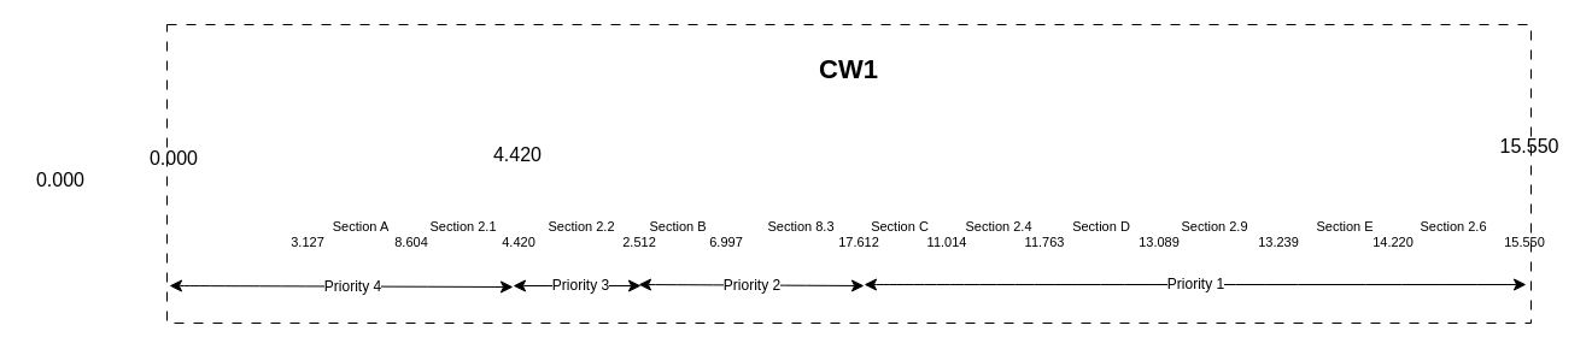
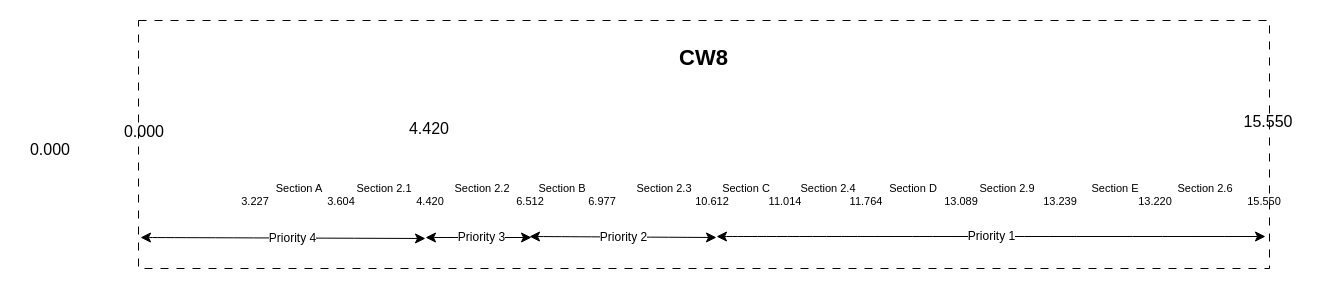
  <mxCell id="0" />
  <mxCell id="1" parent="0" />
- <mxCell id="2" value="&lt;h1&gt;&lt;font style=&quot;font-size: 22px;&quot;&gt;CW1&lt;/font&gt;&lt;/h1&gt;" style="rounded=0;whiteSpace=wrap;html=1;fillColor=none;dashed=1;dashPattern=8 8;horizontal=1;verticalAlign=top;" vertex="1" parent="1"><mxGeometry x="138" y="20" width="1131" height="248" as="geometry" /></mxCell>
+ <mxCell id="2" value="&lt;h1&gt;&lt;font style=&quot;font-size: 22px;&quot;&gt;CW8&lt;/font&gt;&lt;/h1&gt;" style="rounded=0;whiteSpace=wrap;html=1;fillColor=none;dashed=1;dashPattern=8 8;horizontal=1;verticalAlign=top;" vertex="1" parent="1"><mxGeometry x="138" y="20" width="1131" height="248" as="geometry" /></mxCell>
  <mxCell id="3" value="0.000" style="text;strokeColor=none;align=center;fillColor=none;html=1;verticalAlign=middle;whiteSpace=wrap;rounded=0;fontSize=16;" vertex="1" parent="1"><mxGeometry x="20" y="134" width="60" height="30" as="geometry" /></mxCell>
  <mxCell id="4" value="4.420" style="text;strokeColor=none;align=center;fillColor=none;html=1;verticalAlign=middle;whiteSpace=wrap;rounded=0;fontSize=16;" vertex="1" parent="1"><mxGeometry x="399" y="113" width="60" height="30" as="geometry" /></mxCell>
- <mxCell id="5" value="3.127" style="text;strokeColor=none;align=center;fillColor=none;html=1;verticalAlign=middle;whiteSpace=wrap;rounded=0;fontSize=11;" vertex="1" parent="1"><mxGeometry x="224.5" y="186" width="60" height="30" as="geometry" /></mxCell>
- <mxCell id="6" value="8.604" style="text;strokeColor=none;align=center;fillColor=none;html=1;verticalAlign=middle;whiteSpace=wrap;rounded=0;fontSize=11;" vertex="1" parent="1"><mxGeometry x="310.5" y="186" width="60" height="30" as="geometry" /></mxCell>
+ <mxCell id="5" value="3.227" style="text;strokeColor=none;align=center;fillColor=none;html=1;verticalAlign=middle;whiteSpace=wrap;rounded=0;fontSize=11;" vertex="1" parent="1"><mxGeometry x="224.5" y="186" width="60" height="30" as="geometry" /></mxCell>
+ <mxCell id="6" value="3.604" style="text;strokeColor=none;align=center;fillColor=none;html=1;verticalAlign=middle;whiteSpace=wrap;rounded=0;fontSize=11;" vertex="1" parent="1"><mxGeometry x="310.5" y="186" width="60" height="30" as="geometry" /></mxCell>
  <mxCell id="7" value="Section A" style="text;strokeColor=none;align=center;fillColor=none;html=1;verticalAlign=middle;whiteSpace=wrap;rounded=0;fontSize=11;" vertex="1" parent="1"><mxGeometry x="268.5" y="173" width="60" height="30" as="geometry" /></mxCell>
  <mxCell id="8" value="4.420" style="text;strokeColor=none;align=center;fillColor=none;html=1;verticalAlign=middle;whiteSpace=wrap;rounded=0;fontSize=11;" vertex="1" parent="1"><mxGeometry x="400" y="186" width="60" height="30" as="geometry" /></mxCell>
  <mxCell id="9" value="Section 2.1" style="text;strokeColor=none;align=center;fillColor=none;html=1;verticalAlign=middle;whiteSpace=wrap;rounded=0;fontSize=11;" vertex="1" parent="1"><mxGeometry x="354" y="173" width="60" height="30" as="geometry" /></mxCell>
- <mxCell id="10" value="2.512" style="text;strokeColor=none;align=center;fillColor=none;html=1;verticalAlign=middle;whiteSpace=wrap;rounded=0;fontSize=11;" vertex="1" parent="1"><mxGeometry x="500" y="186" width="60" height="30" as="geometry" /></mxCell>
+ <mxCell id="10" value="6.512" style="text;strokeColor=none;align=center;fillColor=none;html=1;verticalAlign=middle;whiteSpace=wrap;rounded=0;fontSize=11;" vertex="1" parent="1"><mxGeometry x="500" y="186" width="60" height="30" as="geometry" /></mxCell>
  <mxCell id="11" value="Section 2.2" style="text;strokeColor=none;align=center;fillColor=none;html=1;verticalAlign=middle;whiteSpace=wrap;rounded=0;fontSize=11;" vertex="1" parent="1"><mxGeometry x="452" y="173" width="60" height="30" as="geometry" /></mxCell>
- <mxCell id="12" value="6.997" style="text;strokeColor=none;align=center;fillColor=none;html=1;verticalAlign=middle;whiteSpace=wrap;rounded=0;fontSize=11;" vertex="1" parent="1"><mxGeometry x="572" y="186" width="60" height="30" as="geometry" /></mxCell>
+ <mxCell id="12" value="6.977" style="text;strokeColor=none;align=center;fillColor=none;html=1;verticalAlign=middle;whiteSpace=wrap;rounded=0;fontSize=11;" vertex="1" parent="1"><mxGeometry x="572" y="186" width="60" height="30" as="geometry" /></mxCell>
  <mxCell id="13" value="Section B" style="text;strokeColor=none;align=center;fillColor=none;html=1;verticalAlign=middle;whiteSpace=wrap;rounded=0;fontSize=11;" vertex="1" parent="1"><mxGeometry x="532" y="173" width="60" height="30" as="geometry" /></mxCell>
- <mxCell id="14" value="17.612" style="text;strokeColor=none;align=center;fillColor=none;html=1;verticalAlign=middle;whiteSpace=wrap;rounded=0;fontSize=11;" vertex="1" parent="1"><mxGeometry x="682" y="186" width="60" height="30" as="geometry" /></mxCell>
- <mxCell id="15" value="Section 8.3" style="text;strokeColor=none;align=center;fillColor=none;html=1;verticalAlign=middle;whiteSpace=wrap;rounded=0;fontSize=11;" vertex="1" parent="1"><mxGeometry x="634" y="173" width="60" height="30" as="geometry" /></mxCell>
+ <mxCell id="14" value="10.612" style="text;strokeColor=none;align=center;fillColor=none;html=1;verticalAlign=middle;whiteSpace=wrap;rounded=0;fontSize=11;" vertex="1" parent="1"><mxGeometry x="682" y="186" width="60" height="30" as="geometry" /></mxCell>
+ <mxCell id="15" value="Section 2.3" style="text;strokeColor=none;align=center;fillColor=none;html=1;verticalAlign=middle;whiteSpace=wrap;rounded=0;fontSize=11;" vertex="1" parent="1"><mxGeometry x="634" y="173" width="60" height="30" as="geometry" /></mxCell>
  <mxCell id="16" value="11.014" style="text;strokeColor=none;align=center;fillColor=none;html=1;verticalAlign=middle;whiteSpace=wrap;rounded=0;fontSize=11;" vertex="1" parent="1"><mxGeometry x="755" y="186" width="60" height="30" as="geometry" /></mxCell>
  <mxCell id="17" value="Section C" style="text;strokeColor=none;align=center;fillColor=none;html=1;verticalAlign=middle;whiteSpace=wrap;rounded=0;fontSize=11;" vertex="1" parent="1"><mxGeometry x="716" y="173" width="60" height="30" as="geometry" /></mxCell>
- <mxCell id="18" value="11.763" style="text;strokeColor=none;align=center;fillColor=none;html=1;verticalAlign=middle;whiteSpace=wrap;rounded=0;fontSize=11;" vertex="1" parent="1"><mxGeometry x="836" y="186" width="60" height="30" as="geometry" /></mxCell>
+ <mxCell id="18" value="11.764" style="text;strokeColor=none;align=center;fillColor=none;html=1;verticalAlign=middle;whiteSpace=wrap;rounded=0;fontSize=11;" vertex="1" parent="1"><mxGeometry x="836" y="186" width="60" height="30" as="geometry" /></mxCell>
  <mxCell id="19" value="Section 2.4" style="text;strokeColor=none;align=center;fillColor=none;html=1;verticalAlign=middle;whiteSpace=wrap;rounded=0;fontSize=11;" vertex="1" parent="1"><mxGeometry x="798" y="173" width="60" height="30" as="geometry" /></mxCell>
  <mxCell id="20" value="13.089" style="text;strokeColor=none;align=center;fillColor=none;html=1;verticalAlign=middle;whiteSpace=wrap;rounded=0;fontSize=11;" vertex="1" parent="1"><mxGeometry x="931" y="186" width="60" height="30" as="geometry" /></mxCell>
  <mxCell id="21" value="Section D" style="text;strokeColor=none;align=center;fillColor=none;html=1;verticalAlign=middle;whiteSpace=wrap;rounded=0;fontSize=11;" vertex="1" parent="1"><mxGeometry x="883" y="173" width="60" height="30" as="geometry" /></mxCell>
  <mxCell id="22" value="13.239" style="text;strokeColor=none;align=center;fillColor=none;html=1;verticalAlign=middle;whiteSpace=wrap;rounded=0;fontSize=11;" vertex="1" parent="1"><mxGeometry x="1030" y="186" width="60" height="30" as="geometry" /></mxCell>
  <mxCell id="23" value="Section 2.9" style="text;strokeColor=none;align=center;fillColor=none;html=1;verticalAlign=middle;whiteSpace=wrap;rounded=0;fontSize=11;" vertex="1" parent="1"><mxGeometry x="977" y="173" width="60" height="30" as="geometry" /></mxCell>
  <mxCell id="24" value="15.550" style="text;strokeColor=none;align=center;fillColor=none;html=1;verticalAlign=middle;whiteSpace=wrap;rounded=0;fontSize=16;" vertex="1" parent="1"><mxGeometry x="1238" y="106" width="60" height="30" as="geometry" /></mxCell>
  <mxCell id="25" value="0.000" style="text;strokeColor=none;align=center;fillColor=none;html=1;verticalAlign=middle;whiteSpace=wrap;rounded=0;fontSize=16;" vertex="1" parent="1"><mxGeometry x="114" y="116" width="60" height="30" as="geometry" /></mxCell>
- <mxCell id="26" value="14.220" style="text;strokeColor=none;align=center;fillColor=none;html=1;verticalAlign=middle;whiteSpace=wrap;rounded=0;fontSize=11;" vertex="1" parent="1"><mxGeometry x="1125" y="186" width="60" height="30" as="geometry" /></mxCell>
+ <mxCell id="26" value="13.220" style="text;strokeColor=none;align=center;fillColor=none;html=1;verticalAlign=middle;whiteSpace=wrap;rounded=0;fontSize=11;" vertex="1" parent="1"><mxGeometry x="1125" y="186" width="60" height="30" as="geometry" /></mxCell>
  <mxCell id="27" value="Section E" style="text;strokeColor=none;align=center;fillColor=none;html=1;verticalAlign=middle;whiteSpace=wrap;rounded=0;fontSize=11;" vertex="1" parent="1"><mxGeometry x="1085" y="173" width="60" height="30" as="geometry" /></mxCell>
  <mxCell id="28" value="15.550" style="text;strokeColor=none;align=center;fillColor=none;html=1;verticalAlign=middle;whiteSpace=wrap;rounded=0;fontSize=11;" vertex="1" parent="1"><mxGeometry x="1234" y="186" width="60" height="30" as="geometry" /></mxCell>
  <mxCell id="29" value="Section 2.6" style="text;strokeColor=none;align=center;fillColor=none;html=1;verticalAlign=middle;whiteSpace=wrap;rounded=0;fontSize=11;" vertex="1" parent="1"><mxGeometry x="1175" y="173" width="60" height="30" as="geometry" /></mxCell>
  <mxCell id="30" value="Priority 1" style="edgeStyle=none;orthogonalLoop=1;jettySize=auto;html=1;endArrow=classic;startArrow=classic;endSize=8;startSize=8;rounded=0;fontSize=12;curved=1;" edge="1" parent="1"><mxGeometry width="140" relative="1" as="geometry"><mxPoint x="716" y="236" as="sourcePoint" /><mxPoint x="1265" y="236" as="targetPoint" /><Array as="points" /></mxGeometry></mxCell>
  <mxCell id="31" value="Priority 2" style="edgeStyle=none;orthogonalLoop=1;jettySize=auto;html=1;endArrow=classic;startArrow=classic;endSize=8;startSize=8;rounded=0;fontSize=12;curved=1;" edge="1" parent="1"><mxGeometry width="140" relative="1" as="geometry"><mxPoint x="529" y="236" as="sourcePoint" /><mxPoint x="716" y="237" as="targetPoint" /><Array as="points" /></mxGeometry></mxCell>
  <mxCell id="32" value="Priority 3" style="edgeStyle=none;orthogonalLoop=1;jettySize=auto;html=1;endArrow=classic;startArrow=classic;endSize=8;startSize=8;rounded=0;fontSize=12;curved=1;" edge="1" parent="1"><mxGeometry x="0.057" width="140" relative="1" as="geometry"><mxPoint x="425" y="237" as="sourcePoint" /><mxPoint x="531" y="237" as="targetPoint" /><Array as="points" /><mxPoint as="offset" /></mxGeometry></mxCell>
  <mxCell id="33" value="Priority 4" style="edgeStyle=none;orthogonalLoop=1;jettySize=auto;html=1;endArrow=classic;startArrow=classic;endSize=8;startSize=8;rounded=0;fontSize=12;curved=1;" edge="1" parent="1"><mxGeometry x="0.067" width="140" relative="1" as="geometry"><mxPoint x="140" y="237" as="sourcePoint" /><mxPoint x="425" y="238" as="targetPoint" /><Array as="points" /><mxPoint as="offset" /></mxGeometry></mxCell>
